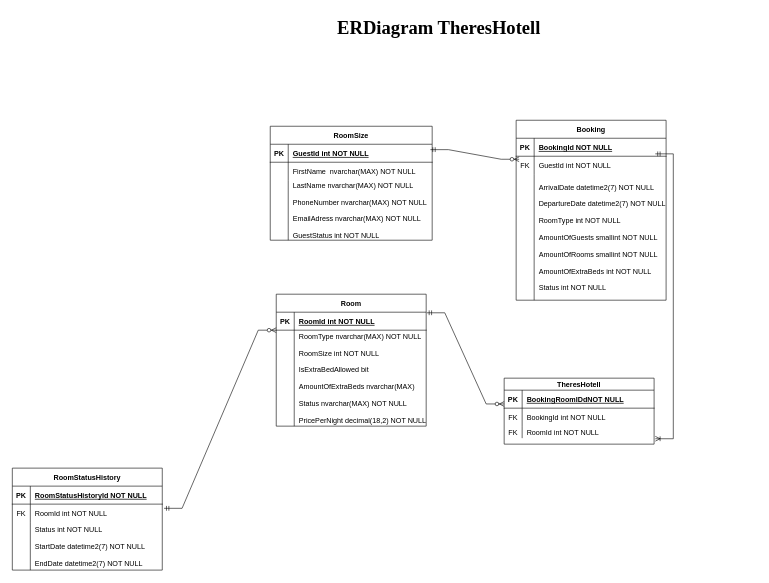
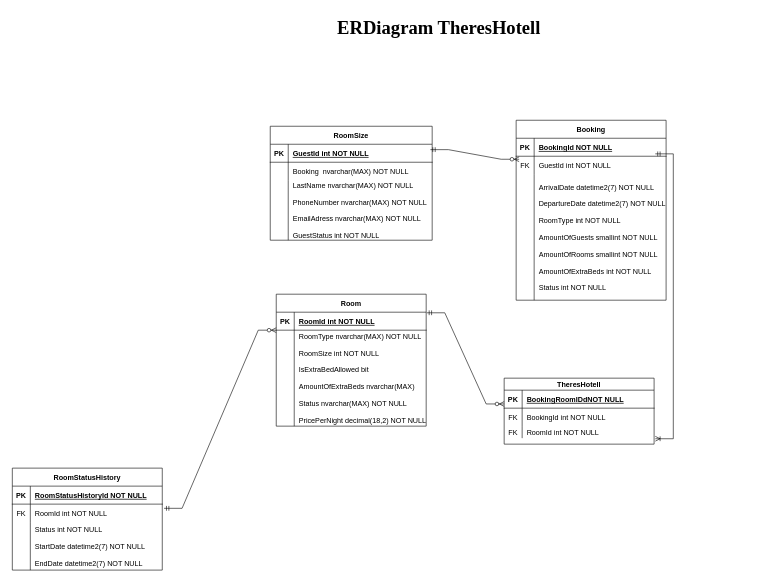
  <mxCell id="0" />
  <mxCell id="1" parent="0" />
  <mxCell id="2" value="Booking" style="shape=table;startSize=30;container=1;collapsible=1;childLayout=tableLayout;fixedRows=1;rowLines=0;fontStyle=1;align=center;resizeLast=1;" vertex="1" parent="1"><mxGeometry x="860" y="200" width="250" height="300" as="geometry" /></mxCell>
  <mxCell id="3" value="" style="shape=partialRectangle;collapsible=0;dropTarget=0;pointerEvents=0;fillColor=none;points=[[0,0.5],[1,0.5]];portConstraint=eastwest;top=0;left=0;right=0;bottom=1;" vertex="1" parent="2"><mxGeometry y="30" width="250" height="30" as="geometry" /></mxCell>
  <mxCell id="4" value="PK" style="shape=partialRectangle;overflow=hidden;connectable=0;fillColor=none;top=0;left=0;bottom=0;right=0;fontStyle=1;" vertex="1" parent="3"><mxGeometry width="30" height="30" as="geometry"><mxRectangle width="30" height="30" as="alternateBounds" /></mxGeometry></mxCell>
  <mxCell id="5" value="BookingId NOT NULL" style="shape=partialRectangle;overflow=hidden;connectable=0;fillColor=none;top=0;left=0;bottom=0;right=0;align=left;spacingLeft=6;fontStyle=5;" vertex="1" parent="3"><mxGeometry x="30" width="220" height="30" as="geometry"><mxRectangle width="220" height="30" as="alternateBounds" /></mxGeometry></mxCell>
  <mxCell id="6" value="" style="shape=partialRectangle;collapsible=0;dropTarget=0;pointerEvents=0;fillColor=none;points=[[0,0.5],[1,0.5]];portConstraint=eastwest;top=0;left=0;right=0;bottom=0;" vertex="1" parent="2"><mxGeometry y="60" width="250" height="30" as="geometry" /></mxCell>
  <mxCell id="7" value="FK" style="shape=partialRectangle;overflow=hidden;connectable=0;fillColor=none;top=0;left=0;bottom=0;right=0;" vertex="1" parent="6"><mxGeometry width="30" height="30" as="geometry"><mxRectangle width="30" height="30" as="alternateBounds" /></mxGeometry></mxCell>
  <mxCell id="8" value="GuestId int NOT NULL" style="shape=partialRectangle;overflow=hidden;connectable=0;fillColor=none;top=0;left=0;bottom=0;right=0;align=left;spacingLeft=6;" vertex="1" parent="6"><mxGeometry x="30" width="220" height="30" as="geometry"><mxRectangle width="220" height="30" as="alternateBounds" /></mxGeometry></mxCell>
  <mxCell id="9" value="" style="shape=partialRectangle;collapsible=0;dropTarget=0;pointerEvents=0;fillColor=none;points=[[0,0.5],[1,0.5]];portConstraint=eastwest;top=0;left=0;right=0;bottom=0;" vertex="1" parent="2"><mxGeometry y="90" width="250" height="210" as="geometry" /></mxCell>
  <mxCell id="10" value="" style="shape=partialRectangle;overflow=hidden;connectable=0;fillColor=none;top=0;left=0;bottom=0;right=0;" vertex="1" parent="9"><mxGeometry width="30" height="210" as="geometry"><mxRectangle width="30" height="210" as="alternateBounds" /></mxGeometry></mxCell>
  <mxCell id="11" value="ArrivalDate datetime2(7) NOT NULL&#10;&#10;DepartureDate datetime2(7) NOT NULL&#10;&#10;RoomType int NOT NULL&#10;&#10;AmountOfGuests smallint NOT NULL&#10;&#10;AmountOfRooms smallint NOT NULL&#10;&#10;AmountOfExtraBeds int NOT NULL&#10;&#10;Status int NOT NULL" style="shape=partialRectangle;overflow=hidden;connectable=0;fillColor=none;top=0;left=0;bottom=0;right=0;align=left;spacingLeft=6;" vertex="1" parent="9"><mxGeometry x="30" width="220" height="210" as="geometry"><mxRectangle width="220" height="210" as="alternateBounds" /></mxGeometry></mxCell>
  <mxCell id="12" value="RoomSize" style="shape=table;startSize=30;container=1;collapsible=1;childLayout=tableLayout;fixedRows=1;rowLines=0;fontStyle=1;align=center;resizeLast=1;" vertex="1" parent="1"><mxGeometry x="450" y="210" width="270" height="190" as="geometry"><mxRectangle x="450" y="120" width="70" height="30" as="alternateBounds" /></mxGeometry></mxCell>
  <mxCell id="13" value="" style="shape=partialRectangle;collapsible=0;dropTarget=0;pointerEvents=0;fillColor=none;points=[[0,0.5],[1,0.5]];portConstraint=eastwest;top=0;left=0;right=0;bottom=1;" vertex="1" parent="12"><mxGeometry y="30" width="270" height="30" as="geometry" /></mxCell>
  <mxCell id="14" value="PK" style="shape=partialRectangle;overflow=hidden;connectable=0;fillColor=none;top=0;left=0;bottom=0;right=0;fontStyle=1;" vertex="1" parent="13"><mxGeometry width="30" height="30" as="geometry"><mxRectangle width="30" height="30" as="alternateBounds" /></mxGeometry></mxCell>
  <mxCell id="15" value="GuestId int NOT NULL" style="shape=partialRectangle;overflow=hidden;connectable=0;fillColor=none;top=0;left=0;bottom=0;right=0;align=left;spacingLeft=6;fontStyle=5;" vertex="1" parent="13"><mxGeometry x="30" width="240" height="30" as="geometry"><mxRectangle width="240" height="30" as="alternateBounds" /></mxGeometry></mxCell>
  <mxCell id="16" value="" style="shape=partialRectangle;collapsible=0;dropTarget=0;pointerEvents=0;fillColor=none;points=[[0,0.5],[1,0.5]];portConstraint=eastwest;top=0;left=0;right=0;bottom=0;" vertex="1" parent="12"><mxGeometry y="60" width="270" height="30" as="geometry" /></mxCell>
  <mxCell id="17" value="" style="shape=partialRectangle;overflow=hidden;connectable=0;fillColor=none;top=0;left=0;bottom=0;right=0;" vertex="1" parent="16"><mxGeometry width="30" height="30" as="geometry"><mxRectangle width="30" height="30" as="alternateBounds" /></mxGeometry></mxCell>
- <mxCell id="18" value="FirstName  nvarchar(MAX) NOT NULL" style="shape=partialRectangle;overflow=hidden;connectable=0;fillColor=none;top=0;left=0;bottom=0;right=0;align=left;spacingLeft=6;" vertex="1" parent="16"><mxGeometry x="30" width="240" height="30" as="geometry"><mxRectangle width="240" height="30" as="alternateBounds" /></mxGeometry></mxCell>
+ <mxCell id="18" value="Booking  nvarchar(MAX) NOT NULL" style="shape=partialRectangle;overflow=hidden;connectable=0;fillColor=none;top=0;left=0;bottom=0;right=0;align=left;spacingLeft=6;" vertex="1" parent="16"><mxGeometry x="30" width="240" height="30" as="geometry"><mxRectangle width="240" height="30" as="alternateBounds" /></mxGeometry></mxCell>
  <mxCell id="19" value="" style="shape=partialRectangle;collapsible=0;dropTarget=0;pointerEvents=0;fillColor=none;points=[[0,0.5],[1,0.5]];portConstraint=eastwest;top=0;left=0;right=0;bottom=0;" vertex="1" parent="12"><mxGeometry y="90" width="270" height="100" as="geometry" /></mxCell>
  <mxCell id="20" value="" style="shape=partialRectangle;overflow=hidden;connectable=0;fillColor=none;top=0;left=0;bottom=0;right=0;" vertex="1" parent="19"><mxGeometry width="30" height="100" as="geometry"><mxRectangle width="30" height="100" as="alternateBounds" /></mxGeometry></mxCell>
  <mxCell id="21" value="LastName nvarchar(MAX) NOT NULL&#10;&#10;PhoneNumber nvarchar(MAX) NOT NULL&#10;&#10;EmailAdress nvarchar(MAX) NOT NULL&#10;&#10;GuestStatus int NOT NULL&#10;&#10;&#10;" style="shape=partialRectangle;overflow=hidden;connectable=0;fillColor=none;top=0;left=0;bottom=0;right=0;align=left;spacingLeft=6;" vertex="1" parent="19"><mxGeometry x="30" width="240" height="100" as="geometry"><mxRectangle width="240" height="100" as="alternateBounds" /></mxGeometry></mxCell>
  <mxCell id="22" value="TheresHotell" style="shape=table;startSize=20;container=1;collapsible=1;childLayout=tableLayout;fixedRows=1;rowLines=0;fontStyle=1;align=center;resizeLast=1;" vertex="1" parent="1"><mxGeometry x="840" y="630" width="250" height="110" as="geometry" /></mxCell>
  <mxCell id="23" value="" style="shape=partialRectangle;collapsible=0;dropTarget=0;pointerEvents=0;fillColor=none;points=[[0,0.5],[1,0.5]];portConstraint=eastwest;top=0;left=0;right=0;bottom=1;" vertex="1" parent="22"><mxGeometry y="20" width="250" height="30" as="geometry" /></mxCell>
  <mxCell id="24" value="PK" style="shape=partialRectangle;overflow=hidden;connectable=0;fillColor=none;top=0;left=0;bottom=0;right=0;fontStyle=1;" vertex="1" parent="23"><mxGeometry width="30" height="30" as="geometry"><mxRectangle width="30" height="30" as="alternateBounds" /></mxGeometry></mxCell>
  <mxCell id="25" value="BookingRoomIDdNOT NULL" style="shape=partialRectangle;overflow=hidden;connectable=0;fillColor=none;top=0;left=0;bottom=0;right=0;align=left;spacingLeft=6;fontStyle=5;" vertex="1" parent="23"><mxGeometry x="30" width="220" height="30" as="geometry"><mxRectangle width="220" height="30" as="alternateBounds" /></mxGeometry></mxCell>
  <mxCell id="26" value="" style="shape=partialRectangle;collapsible=0;dropTarget=0;pointerEvents=0;fillColor=none;points=[[0,0.5],[1,0.5]];portConstraint=eastwest;top=0;left=0;right=0;bottom=0;" vertex="1" parent="22"><mxGeometry y="50" width="250" height="30" as="geometry" /></mxCell>
  <mxCell id="27" value="FK" style="shape=partialRectangle;overflow=hidden;connectable=0;fillColor=none;top=0;left=0;bottom=0;right=0;" vertex="1" parent="26"><mxGeometry width="30" height="30" as="geometry"><mxRectangle width="30" height="30" as="alternateBounds" /></mxGeometry></mxCell>
  <mxCell id="28" value="BookingId int NOT NULL" style="shape=partialRectangle;overflow=hidden;connectable=0;fillColor=none;top=0;left=0;bottom=0;right=0;align=left;spacingLeft=6;" vertex="1" parent="26"><mxGeometry x="30" width="220" height="30" as="geometry"><mxRectangle width="220" height="30" as="alternateBounds" /></mxGeometry></mxCell>
  <mxCell id="29" value="" style="shape=partialRectangle;collapsible=0;dropTarget=0;pointerEvents=0;fillColor=none;points=[[0,0.5],[1,0.5]];portConstraint=eastwest;top=0;left=0;right=0;bottom=0;" vertex="1" parent="22"><mxGeometry y="80" width="250" height="20" as="geometry" /></mxCell>
  <mxCell id="30" value="FK" style="shape=partialRectangle;overflow=hidden;connectable=0;fillColor=none;top=0;left=0;bottom=0;right=0;" vertex="1" parent="29"><mxGeometry width="30" height="20" as="geometry"><mxRectangle width="30" height="20" as="alternateBounds" /></mxGeometry></mxCell>
  <mxCell id="31" value="RoomId int NOT NULL" style="shape=partialRectangle;overflow=hidden;connectable=0;fillColor=none;top=0;left=0;bottom=0;right=0;align=left;spacingLeft=6;" vertex="1" parent="29"><mxGeometry x="30" width="220" height="20" as="geometry"><mxRectangle width="220" height="20" as="alternateBounds" /></mxGeometry></mxCell>
  <mxCell id="32" value="RoomStatusHistory" style="shape=table;startSize=30;container=1;collapsible=1;childLayout=tableLayout;fixedRows=1;rowLines=0;fontStyle=1;align=center;resizeLast=1;" vertex="1" parent="1"><mxGeometry x="20" y="780" width="250" height="170" as="geometry" /></mxCell>
  <mxCell id="33" value="" style="shape=partialRectangle;collapsible=0;dropTarget=0;pointerEvents=0;fillColor=none;points=[[0,0.5],[1,0.5]];portConstraint=eastwest;top=0;left=0;right=0;bottom=1;" vertex="1" parent="32"><mxGeometry y="30" width="250" height="30" as="geometry" /></mxCell>
  <mxCell id="34" value="PK" style="shape=partialRectangle;overflow=hidden;connectable=0;fillColor=none;top=0;left=0;bottom=0;right=0;fontStyle=1;" vertex="1" parent="33"><mxGeometry width="30" height="30" as="geometry"><mxRectangle width="30" height="30" as="alternateBounds" /></mxGeometry></mxCell>
  <mxCell id="35" value="RoomStatusHistoryId NOT NULL" style="shape=partialRectangle;overflow=hidden;connectable=0;fillColor=none;top=0;left=0;bottom=0;right=0;align=left;spacingLeft=6;fontStyle=5;" vertex="1" parent="33"><mxGeometry x="30" width="220" height="30" as="geometry"><mxRectangle width="220" height="30" as="alternateBounds" /></mxGeometry></mxCell>
  <mxCell id="36" value="" style="shape=partialRectangle;collapsible=0;dropTarget=0;pointerEvents=0;fillColor=none;points=[[0,0.5],[1,0.5]];portConstraint=eastwest;top=0;left=0;right=0;bottom=0;" vertex="1" parent="32"><mxGeometry y="60" width="250" height="30" as="geometry" /></mxCell>
  <mxCell id="37" value="FK" style="shape=partialRectangle;overflow=hidden;connectable=0;fillColor=none;top=0;left=0;bottom=0;right=0;" vertex="1" parent="36"><mxGeometry width="30" height="30" as="geometry"><mxRectangle width="30" height="30" as="alternateBounds" /></mxGeometry></mxCell>
  <mxCell id="38" value="RoomId int NOT NULL" style="shape=partialRectangle;overflow=hidden;connectable=0;fillColor=none;top=0;left=0;bottom=0;right=0;align=left;spacingLeft=6;" vertex="1" parent="36"><mxGeometry x="30" width="220" height="30" as="geometry"><mxRectangle width="220" height="30" as="alternateBounds" /></mxGeometry></mxCell>
  <mxCell id="39" value="" style="shape=partialRectangle;collapsible=0;dropTarget=0;pointerEvents=0;fillColor=none;points=[[0,0.5],[1,0.5]];portConstraint=eastwest;top=0;left=0;right=0;bottom=0;" vertex="1" parent="32"><mxGeometry y="90" width="250" height="80" as="geometry" /></mxCell>
  <mxCell id="40" value="" style="shape=partialRectangle;overflow=hidden;connectable=0;fillColor=none;top=0;left=0;bottom=0;right=0;" vertex="1" parent="39"><mxGeometry width="30" height="80" as="geometry"><mxRectangle width="30" height="80" as="alternateBounds" /></mxGeometry></mxCell>
  <mxCell id="41" value="Status int NOT NULL&#10;&#10;StartDate datetime2(7) NOT NULL&#10;&#10;EndDate datetime2(7) NOT NULL" style="shape=partialRectangle;overflow=hidden;connectable=0;fillColor=none;top=0;left=0;bottom=0;right=0;align=left;spacingLeft=6;" vertex="1" parent="39"><mxGeometry x="30" width="220" height="80" as="geometry"><mxRectangle width="220" height="80" as="alternateBounds" /></mxGeometry></mxCell>
  <mxCell id="42" value="Room" style="shape=table;startSize=30;container=1;collapsible=1;childLayout=tableLayout;fixedRows=1;rowLines=0;fontStyle=1;align=center;resizeLast=1;flipH=1;" vertex="1" parent="1"><mxGeometry x="460" y="490" width="250" height="220" as="geometry" /></mxCell>
  <mxCell id="43" value="" style="shape=partialRectangle;collapsible=0;dropTarget=0;pointerEvents=0;fillColor=none;points=[[0,0.5],[1,0.5]];portConstraint=eastwest;top=0;left=0;right=0;bottom=1;" vertex="1" parent="42"><mxGeometry y="30" width="250" height="30" as="geometry" /></mxCell>
  <mxCell id="44" value="PK" style="shape=partialRectangle;overflow=hidden;connectable=0;fillColor=none;top=0;left=0;bottom=0;right=0;fontStyle=1;" vertex="1" parent="43"><mxGeometry width="30" height="30" as="geometry"><mxRectangle width="30" height="30" as="alternateBounds" /></mxGeometry></mxCell>
  <mxCell id="45" value="RoomId int NOT NULL" style="shape=partialRectangle;overflow=hidden;connectable=0;fillColor=none;top=0;left=0;bottom=0;right=0;align=left;spacingLeft=6;fontStyle=5;" vertex="1" parent="43"><mxGeometry x="30" width="220" height="30" as="geometry"><mxRectangle width="220" height="30" as="alternateBounds" /></mxGeometry></mxCell>
  <mxCell id="46" value="" style="shape=partialRectangle;collapsible=0;dropTarget=0;pointerEvents=0;fillColor=none;points=[[0,0.5],[1,0.5]];portConstraint=eastwest;top=0;left=0;right=0;bottom=0;" vertex="1" parent="42"><mxGeometry y="60" width="250" height="160" as="geometry" /></mxCell>
  <mxCell id="47" value="" style="shape=partialRectangle;overflow=hidden;connectable=0;fillColor=none;top=0;left=0;bottom=0;right=0;" vertex="1" parent="46"><mxGeometry width="30" height="160" as="geometry"><mxRectangle width="30" height="160" as="alternateBounds" /></mxGeometry></mxCell>
  <mxCell id="48" value="RoomType nvarchar(MAX) NOT NULL&#10;&#10;RoomSize int NOT NULL&#10;&#10;IsExtraBedAllowed bit&#10; &#10;AmountOfExtraBeds nvarchar(MAX)&#10;&#10;Status nvarchar(MAX) NOT NULL&#10;&#10;PricePerNight decimal(18,2) NOT NULL" style="shape=partialRectangle;overflow=hidden;connectable=0;fillColor=none;top=0;left=0;bottom=0;right=0;align=left;spacingLeft=6;" vertex="1" parent="46"><mxGeometry x="30" width="220" height="160" as="geometry"><mxRectangle width="220" height="160" as="alternateBounds" /></mxGeometry></mxCell>
  <mxCell id="49" value="&lt;h1 style=&quot;margin-top: 0px;&quot;&gt;&lt;font style=&quot;font-size: 31px;&quot; face=&quot;Verdana&quot;&gt;ERDiagram TheresHotell&lt;/font&gt;&lt;/h1&gt;" style="text;html=1;whiteSpace=wrap;overflow=hidden;rounded=0;" vertex="1" parent="1"><mxGeometry x="560" y="20" width="470" height="120" as="geometry" /></mxCell>
  <mxCell id="50" value="" style="edgeStyle=entityRelationEdgeStyle;fontSize=12;html=1;endArrow=ERzeroToMany;startArrow=ERmandOne;rounded=0;exitX=0.989;exitY=0.3;exitDx=0;exitDy=0;entryX=0.02;entryY=0.167;entryDx=0;entryDy=0;entryPerimeter=0;exitPerimeter=0;" edge="1" parent="1" source="13" target="6"><mxGeometry width="100" height="100" relative="1" as="geometry"><mxPoint x="720" y="260" as="sourcePoint" /><mxPoint x="910" y="285" as="targetPoint" /></mxGeometry></mxCell>
  <mxCell id="51" value="" style="edgeStyle=entityRelationEdgeStyle;fontSize=12;html=1;endArrow=ERzeroToMany;startArrow=ERmandOne;rounded=0;exitX=1.004;exitY=0.033;exitDx=0;exitDy=0;entryX=0;entryY=0.767;entryDx=0;entryDy=0;entryPerimeter=0;exitPerimeter=0;" edge="1" parent="1" source="43" target="23"><mxGeometry width="100" height="100" relative="1" as="geometry"><mxPoint x="800" y="370" as="sourcePoint" /><mxPoint x="900" y="270" as="targetPoint" /></mxGeometry></mxCell>
  <mxCell id="52" value="" style="edgeStyle=entityRelationEdgeStyle;fontSize=12;html=1;endArrow=ERoneToMany;startArrow=ERmandOne;rounded=0;exitX=0.928;exitY=0.867;exitDx=0;exitDy=0;exitPerimeter=0;entryX=1.008;entryY=1.05;entryDx=0;entryDy=0;entryPerimeter=0;" edge="1" parent="1" source="3" target="29"><mxGeometry width="100" height="100" relative="1" as="geometry"><mxPoint x="1220" y="260" as="sourcePoint" /><mxPoint y="744.99" as="targetPoint" x="1250" /><Array as="points"><mxPoint x="1260" y="510" /><mxPoint x="1230" y="520" /></Array></mxGeometry></mxCell>
  <mxCell id="53" value="" style="edgeStyle=entityRelationEdgeStyle;fontSize=12;html=1;endArrow=ERzeroToMany;startArrow=ERmandOne;rounded=0;entryX=0;entryY=0;entryDx=0;entryDy=0;entryPerimeter=0;exitX=1.012;exitY=0.233;exitDx=0;exitDy=0;exitPerimeter=0;" edge="1" parent="1" source="36" target="46"><mxGeometry width="100" height="100" relative="1" as="geometry"><mxPoint x="795" y="959.01" as="sourcePoint" /><mxPoint x="460" y="550" as="targetPoint" /><Array as="points"><mxPoint x="780" y="850" /></Array></mxGeometry></mxCell>
